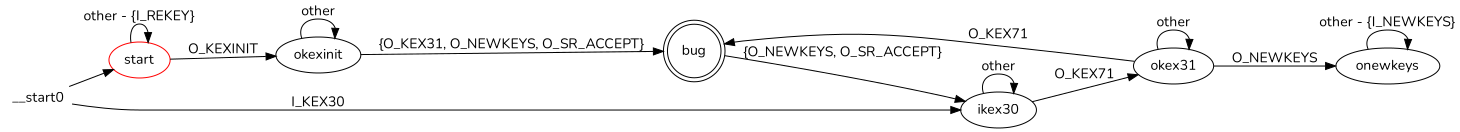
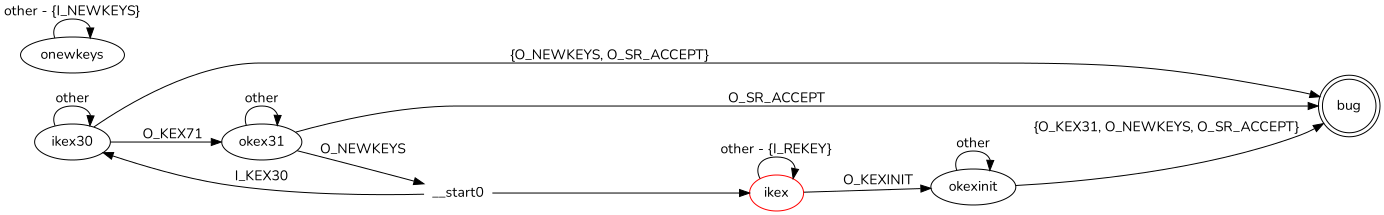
  digraph {
    fontname=Nunito
    rankdir=LR
    node [fontname=Nunito]
    edge [fontname=Nunito]
-   start [color=red]
+   start [color=red label=ikex]
    okexinit
    bug [shape=doublecircle]
    ikex30
    okex31
    onewkeys
    __start0 [height=0 shape=none width=0]
    start -> start [label="other - {I_REKEY}"]
    start -> okexinit [label=O_KEXINIT]
    okexinit -> okexinit [label=other]
    okexinit -> bug [label="{O_KEX31, O_NEWKEYS, O_SR_ACCEPT}"]
-   bug -> ikex30 [label="{O_NEWKEYS, O_SR_ACCEPT}"]
+   ikex30 -> bug [label="{O_NEWKEYS, O_SR_ACCEPT}"]
    ikex30 -> ikex30 [label=other]
    ikex30 -> okex31 [label=O_KEX71]
-   okex31 -> bug [label=O_KEX71]
+   okex31 -> bug [label=O_SR_ACCEPT]
    okex31 -> okex31 [label=other]
-   okex31 -> onewkeys [label=O_NEWKEYS]
+   okex31 -> __start0 [label=O_NEWKEYS]
    onewkeys -> onewkeys [label="other - {I_NEWKEYS}"]
    __start0 -> start
    __start0 -> ikex30 [label=I_KEX30]
  }
